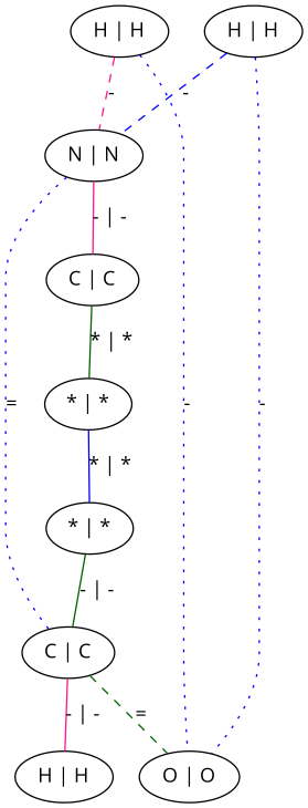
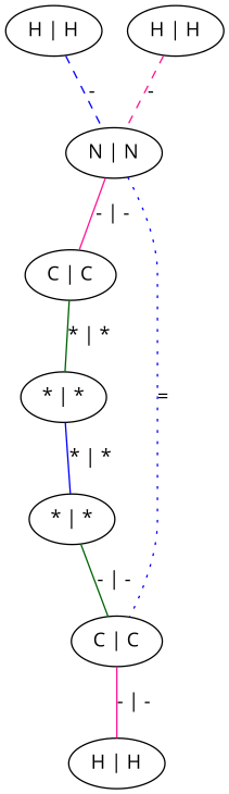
  graph {
    fontname="Open Sans"
    node [fontname="Open Sans"]
    edge [color=blue fontname="Open Sans"]
    n1 [label="H | H"]
    n2 [label="N | N"]
-   n3 [label="O | O"]
    n4 [label="H | H"]
    n5 [label="C | C"]
    n6 [label="C | C"]
    n7 [label="* | *"]
    n8 [label="* | *"]
    n9 [label="H | H"]
    n1 -- n2 [label="-" style=dashed]
-   n1 -- n3 [label="-" style=dotted]
    n2 -- n5 [label="- | -" color=deeppink]
    n2 -- n6 [label="=" style=dotted]
    n4 -- n2 [label="-" style=dashed color=deeppink]
-   n4 -- n3 [label="-" style=dotted]
    n5 -- n7 [label="* | *" color=darkgreen]
-   n6 -- n3 [label="=" style=dashed color=darkgreen]
    n6 -- n9 [label="- | -" color=deeppink]
    n7 -- n8 [label="* | *"]
    n8 -- n6 [label="- | -" color=darkgreen]
  }
